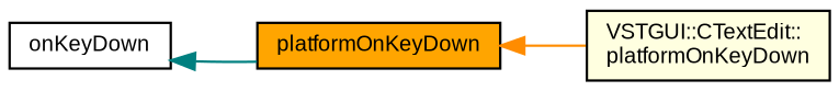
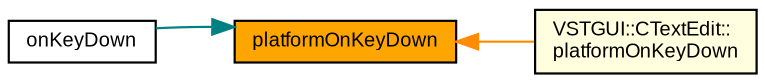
  digraph {
    fontname="Liberation Sans"
    rankdir=LR
    node [color=black fontname="Liberation Sans" fontsize=9 shape=record style=filled]
    edge [dir=back fontname="Liberation Sans" fontsize=9 labelfontname=Arial labelfontsize=9 style=solid]
    n1 [fillcolor=white fontcolor=black height=0.2 label=onKeyDown width=0.4]
    n2 [fillcolor=orange height=0.2 label=platformOnKeyDown width=0.4]
    n3 [fillcolor=lightyellow height=0.2 label="VSTGUI::CTextEdit::\lplatformOnKeyDown" width=0.4]
-   n1 -> n2 [color=teal]
+   n2 -> n1 [color=teal]
    n2 -> n3 [color=darkorange]
  }
